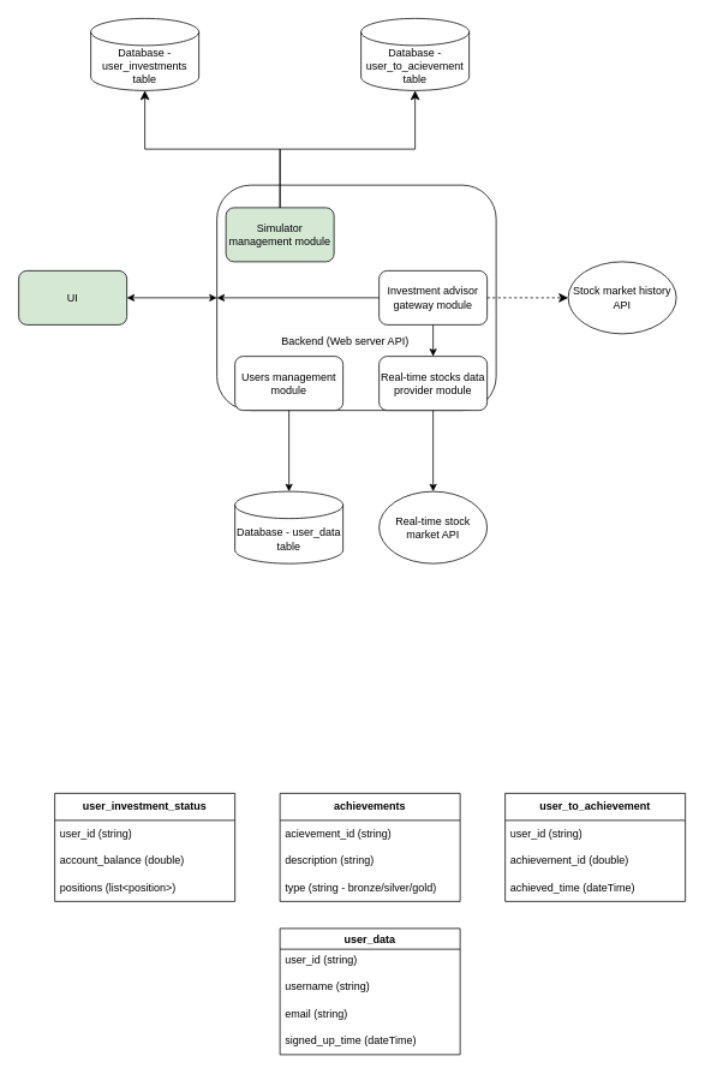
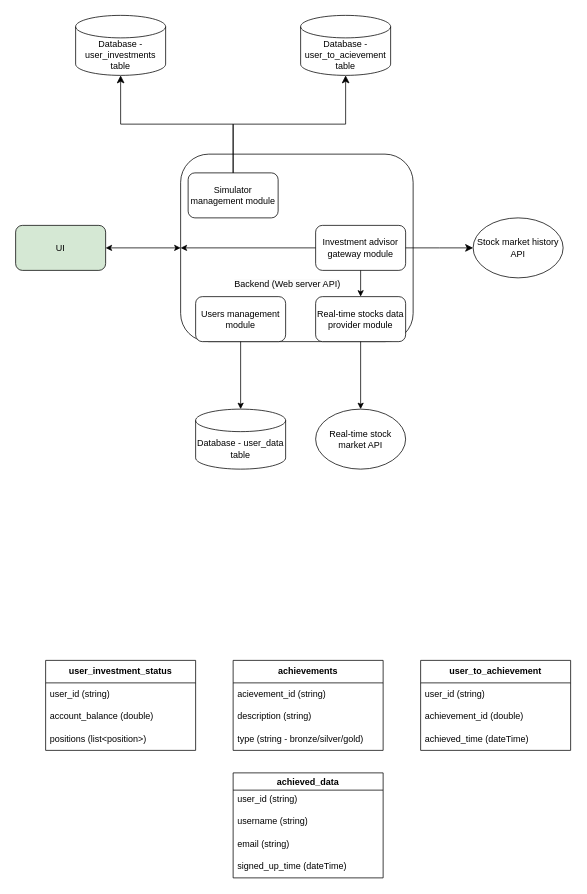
  <mxCell id="0" />
  <mxCell id="1" parent="0" />
  <mxCell id="2" value="UI" style="rounded=1;whiteSpace=wrap;html=1;fillColor=#d5e8d4;" parent="1" vertex="1"><mxGeometry y="300" width="120" height="60" as="geometry" x="20" /></mxCell>
  <mxCell id="3" value="" style="rounded=1;whiteSpace=wrap;html=1;" parent="1" vertex="1"><mxGeometry x="240" y="205" width="310" height="250" as="geometry" /></mxCell>
  <mxCell id="4" value="Users management module" style="rounded=1;whiteSpace=wrap;html=1;" parent="1" vertex="1"><mxGeometry x="260" y="395" width="120" height="60" as="geometry" /></mxCell>
  <mxCell id="5" value="Real-time stocks data provider module" style="rounded=1;whiteSpace=wrap;html=1;" parent="1" vertex="1"><mxGeometry x="420" y="395" width="120" height="60" as="geometry" /></mxCell>
- <mxCell id="6" value="Simulator management module" style="rounded=1;whiteSpace=wrap;html=1;fillColor=#d5e8d4;" parent="1" vertex="1"><mxGeometry x="250" y="230" width="120" height="60" as="geometry" /></mxCell>
+ <mxCell id="6" value="Simulator management module" style="rounded=1;whiteSpace=wrap;html=1;" parent="1" vertex="1"><mxGeometry x="250" y="230" width="120" height="60" as="geometry" /></mxCell>
  <mxCell id="7" value="Investment advisor gateway module" style="rounded=1;whiteSpace=wrap;html=1;" parent="1" vertex="1"><mxGeometry x="420" y="300" width="120" height="60" as="geometry" /></mxCell>
  <mxCell id="8" value="Database - user_data table" style="shape=cylinder3;whiteSpace=wrap;html=1;boundedLbl=1;backgroundOutline=1;size=15;" parent="1" vertex="1"><mxGeometry x="260" y="545" width="120" height="80" as="geometry" /></mxCell>
  <mxCell id="9" value="" style="endArrow=classic;html=1;rounded=0;entryX=0.5;entryY=0;entryDx=0;entryDy=0;entryPerimeter=0;exitX=0.5;exitY=1;exitDx=0;exitDy=0;" parent="1" source="4" target="8" edge="1"><mxGeometry width="50" height="50" relative="1" as="geometry"><mxPoint x="295" y="525" as="sourcePoint" /><mxPoint x="345" y="475" as="targetPoint" /></mxGeometry></mxCell>
  <mxCell id="10" value="" style="endArrow=classic;html=1;rounded=0;exitX=0.5;exitY=1;exitDx=0;exitDy=0;entryX=0.5;entryY=0;entryDx=0;entryDy=0;" parent="1" source="5" target="11" edge="1"><mxGeometry width="50" height="50" relative="1" as="geometry"><mxPoint x="530" y="525" as="sourcePoint" /><mxPoint x="480" y="545" as="targetPoint" /></mxGeometry></mxCell>
  <mxCell id="11" value="Real-time stock market API" style="ellipse;whiteSpace=wrap;html=1;" parent="1" vertex="1"><mxGeometry x="420" y="545" width="120" height="80" as="geometry" /></mxCell>
  <mxCell id="12" value="Database - user_investments table" style="shape=cylinder3;whiteSpace=wrap;html=1;boundedLbl=1;backgroundOutline=1;size=15;" parent="1" vertex="1"><mxGeometry x="100" y="20" width="120" height="80" as="geometry" /></mxCell>
  <mxCell id="13" value="Database - user_to_acievement table" style="shape=cylinder3;whiteSpace=wrap;html=1;boundedLbl=1;backgroundOutline=1;size=15;" parent="1" vertex="1"><mxGeometry x="400" y="20" width="120" height="80" as="geometry" /></mxCell>
  <mxCell id="14" value="" style="edgeStyle=elbowEdgeStyle;elbow=vertical;endArrow=classic;html=1;curved=0;rounded=0;endSize=8;startSize=8;entryX=0.5;entryY=1;entryDx=0;entryDy=0;entryPerimeter=0;exitX=0.5;exitY=0;exitDx=0;exitDy=0;" parent="1" source="6" target="12" edge="1"><mxGeometry width="50" height="50" relative="1" as="geometry"><mxPoint x="130" y="160" as="sourcePoint" /><mxPoint x="180" y="110" as="targetPoint" /></mxGeometry></mxCell>
  <mxCell id="15" value="" style="edgeStyle=elbowEdgeStyle;elbow=vertical;endArrow=classic;html=1;curved=0;rounded=0;endSize=8;startSize=8;entryX=0.5;entryY=1;entryDx=0;entryDy=0;entryPerimeter=0;" parent="1" target="13" edge="1"><mxGeometry width="50" height="50" relative="1" as="geometry"><mxPoint x="310" y="230" as="sourcePoint" /><mxPoint x="430" y="140" as="targetPoint" /></mxGeometry></mxCell>
  <mxCell id="16" value="" style="endArrow=classic;startArrow=classic;html=1;rounded=0;entryX=0;entryY=0.5;entryDx=0;entryDy=0;exitX=1;exitY=0.5;exitDx=0;exitDy=0;" parent="1" source="2" target="3" edge="1"><mxGeometry width="50" height="50" relative="1" as="geometry"><mxPoint x="170" y="370" as="sourcePoint" /><mxPoint x="220" y="320" as="targetPoint" /></mxGeometry></mxCell>
  <mxCell id="17" value="Stock market history API" style="ellipse;whiteSpace=wrap;html=1;" parent="1" vertex="1"><mxGeometry x="630" y="290" width="120" height="80" as="geometry" /></mxCell>
- <mxCell id="18" value="" style="edgeStyle=elbowEdgeStyle;elbow=horizontal;endArrow=classic;html=1;curved=0;rounded=0;endSize=8;startSize=8;entryX=0;entryY=0.5;entryDx=0;entryDy=0;exitX=1;exitY=0.5;exitDx=0;exitDy=0;dashed=1;" parent="1" source="7" target="17" edge="1"><mxGeometry width="50" height="50" relative="1" as="geometry"><mxPoint x="580" y="270" as="sourcePoint" /><mxPoint x="630" y="220" as="targetPoint" /></mxGeometry></mxCell>
+ <mxCell id="18" value="" style="edgeStyle=elbowEdgeStyle;elbow=horizontal;endArrow=classic;html=1;curved=0;rounded=0;endSize=8;startSize=8;entryX=0;entryY=0.5;entryDx=0;entryDy=0;exitX=1;exitY=0.5;exitDx=0;exitDy=0;" parent="1" source="7" target="17" edge="1"><mxGeometry width="50" height="50" relative="1" as="geometry"><mxPoint x="580" y="270" as="sourcePoint" /><mxPoint x="630" y="220" as="targetPoint" /></mxGeometry></mxCell>
  <mxCell id="19" value="&lt;span style=&quot;font-weight: 700;&quot;&gt;user_investment_status&lt;/span&gt;" style="swimlane;fontStyle=0;childLayout=stackLayout;horizontal=1;startSize=30;horizontalStack=0;resizeParent=1;resizeParentMax=0;resizeLast=0;collapsible=1;marginBottom=0;whiteSpace=wrap;html=1;" parent="1" vertex="1"><mxGeometry x="60" y="880" width="200" height="120" as="geometry" /></mxCell>
  <mxCell id="20" value="&lt;span style=&quot;text-wrap: nowrap;&quot;&gt;user_id (string)&lt;/span&gt;" style="text;strokeColor=none;fillColor=none;align=left;verticalAlign=middle;spacingLeft=4;spacingRight=4;overflow=hidden;points=[[0,0.5],[1,0.5]];portConstraint=eastwest;rotatable=0;whiteSpace=wrap;html=1;" parent="19" vertex="1"><mxGeometry y="30" width="200" height="30" as="geometry" /></mxCell>
  <mxCell id="21" value="&lt;span style=&quot;text-wrap: nowrap;&quot;&gt;account_balance (double)&lt;/span&gt;" style="text;strokeColor=none;fillColor=none;align=left;verticalAlign=middle;spacingLeft=4;spacingRight=4;overflow=hidden;points=[[0,0.5],[1,0.5]];portConstraint=eastwest;rotatable=0;whiteSpace=wrap;html=1;" parent="19" vertex="1"><mxGeometry y="60" width="200" height="30" as="geometry" /></mxCell>
  <mxCell id="22" value="&lt;span style=&quot;text-wrap: nowrap;&quot;&gt;positions (list&amp;lt;position&amp;gt;)&lt;/span&gt;" style="text;strokeColor=none;fillColor=none;align=left;verticalAlign=middle;spacingLeft=4;spacingRight=4;overflow=hidden;points=[[0,0.5],[1,0.5]];portConstraint=eastwest;rotatable=0;whiteSpace=wrap;html=1;" parent="19" vertex="1"><mxGeometry y="90" width="200" height="30" as="geometry" /></mxCell>
  <mxCell id="23" value="&lt;span style=&quot;font-weight: 700;&quot;&gt;achievements&lt;/span&gt;" style="swimlane;fontStyle=0;childLayout=stackLayout;horizontal=1;startSize=30;horizontalStack=0;resizeParent=1;resizeParentMax=0;resizeLast=0;collapsible=1;marginBottom=0;whiteSpace=wrap;html=1;" parent="1" vertex="1"><mxGeometry x="310" y="880" width="200" height="120" as="geometry" /></mxCell>
  <mxCell id="24" value="&lt;span style=&quot;text-wrap: nowrap;&quot;&gt;acievement_id (string)&lt;/span&gt;" style="text;strokeColor=none;fillColor=none;align=left;verticalAlign=middle;spacingLeft=4;spacingRight=4;overflow=hidden;points=[[0,0.5],[1,0.5]];portConstraint=eastwest;rotatable=0;whiteSpace=wrap;html=1;" parent="23" vertex="1"><mxGeometry y="30" width="200" height="30" as="geometry" /></mxCell>
  <mxCell id="25" value="&lt;span style=&quot;text-wrap: nowrap;&quot;&gt;description (string)&lt;/span&gt;" style="text;strokeColor=none;fillColor=none;align=left;verticalAlign=middle;spacingLeft=4;spacingRight=4;overflow=hidden;points=[[0,0.5],[1,0.5]];portConstraint=eastwest;rotatable=0;whiteSpace=wrap;html=1;" parent="23" vertex="1"><mxGeometry y="60" width="200" height="30" as="geometry" /></mxCell>
  <mxCell id="26" value="&lt;span style=&quot;text-wrap: nowrap;&quot;&gt;type (string - bronze/silver/gold)&lt;/span&gt;" style="text;strokeColor=none;fillColor=none;align=left;verticalAlign=middle;spacingLeft=4;spacingRight=4;overflow=hidden;points=[[0,0.5],[1,0.5]];portConstraint=eastwest;rotatable=0;whiteSpace=wrap;html=1;" parent="23" vertex="1"><mxGeometry y="90" width="200" height="30" as="geometry" /></mxCell>
  <mxCell id="27" value="&lt;span style=&quot;font-weight: 700;&quot;&gt;user_to_achievement&lt;/span&gt;" style="swimlane;fontStyle=0;childLayout=stackLayout;horizontal=1;startSize=30;horizontalStack=0;resizeParent=1;resizeParentMax=0;resizeLast=0;collapsible=1;marginBottom=0;whiteSpace=wrap;html=1;" parent="1" vertex="1"><mxGeometry x="560" y="880" width="200" height="120" as="geometry" /></mxCell>
  <mxCell id="28" value="&lt;span style=&quot;text-wrap: nowrap;&quot;&gt;user_id (string)&lt;/span&gt;" style="text;strokeColor=none;fillColor=none;align=left;verticalAlign=middle;spacingLeft=4;spacingRight=4;overflow=hidden;points=[[0,0.5],[1,0.5]];portConstraint=eastwest;rotatable=0;whiteSpace=wrap;html=1;" parent="27" vertex="1"><mxGeometry y="30" width="200" height="30" as="geometry" /></mxCell>
  <mxCell id="29" value="&lt;span style=&quot;text-wrap: nowrap;&quot;&gt;achievement_id (double)&lt;/span&gt;" style="text;strokeColor=none;fillColor=none;align=left;verticalAlign=middle;spacingLeft=4;spacingRight=4;overflow=hidden;points=[[0,0.5],[1,0.5]];portConstraint=eastwest;rotatable=0;whiteSpace=wrap;html=1;" parent="27" vertex="1"><mxGeometry y="60" width="200" height="30" as="geometry" /></mxCell>
  <mxCell id="30" value="&lt;span style=&quot;text-wrap: nowrap;&quot;&gt;achieved_time (dateTime)&lt;/span&gt;" style="text;strokeColor=none;fillColor=none;align=left;verticalAlign=middle;spacingLeft=4;spacingRight=4;overflow=hidden;points=[[0,0.5],[1,0.5]];portConstraint=eastwest;rotatable=0;whiteSpace=wrap;html=1;" parent="27" vertex="1"><mxGeometry y="90" width="200" height="30" as="geometry" /></mxCell>
- <mxCell id="31" value="user_data" style="swimlane;whiteSpace=wrap;html=1;" parent="1" vertex="1"><mxGeometry x="310" y="1030" width="200" height="140" as="geometry" /></mxCell>
+ <mxCell id="31" value="achieved_data" style="swimlane;whiteSpace=wrap;html=1;" parent="1" vertex="1"><mxGeometry x="310" y="1030" width="200" height="140" as="geometry" /></mxCell>
  <mxCell id="32" value="&lt;span style=&quot;text-wrap: nowrap;&quot;&gt;user_id (string)&lt;/span&gt;" style="text;strokeColor=none;fillColor=none;align=left;verticalAlign=middle;spacingLeft=4;spacingRight=4;overflow=hidden;points=[[0,0.5],[1,0.5]];portConstraint=eastwest;rotatable=0;whiteSpace=wrap;html=1;" parent="31" vertex="1"><mxGeometry y="20" width="200" height="30" as="geometry" /></mxCell>
  <mxCell id="33" value="&lt;span style=&quot;text-wrap: nowrap;&quot;&gt;username (string)&lt;/span&gt;" style="text;strokeColor=none;fillColor=none;align=left;verticalAlign=middle;spacingLeft=4;spacingRight=4;overflow=hidden;points=[[0,0.5],[1,0.5]];portConstraint=eastwest;rotatable=0;whiteSpace=wrap;html=1;" parent="31" vertex="1"><mxGeometry y="50" width="200" height="30" as="geometry" /></mxCell>
  <mxCell id="34" value="&lt;span style=&quot;text-wrap: nowrap;&quot;&gt;email (string)&lt;/span&gt;" style="text;strokeColor=none;fillColor=none;align=left;verticalAlign=middle;spacingLeft=4;spacingRight=4;overflow=hidden;points=[[0,0.5],[1,0.5]];portConstraint=eastwest;rotatable=0;whiteSpace=wrap;html=1;" parent="31" vertex="1"><mxGeometry y="80" width="200" height="30" as="geometry" /></mxCell>
  <mxCell id="35" value="&lt;span style=&quot;text-wrap: nowrap;&quot;&gt;signed_up_time (dateTime)&lt;/span&gt;" style="text;strokeColor=none;fillColor=none;align=left;verticalAlign=middle;spacingLeft=4;spacingRight=4;overflow=hidden;points=[[0,0.5],[1,0.5]];portConstraint=eastwest;rotatable=0;whiteSpace=wrap;html=1;" parent="31" vertex="1"><mxGeometry y="110" width="200" height="30" as="geometry" /></mxCell>
  <mxCell id="36" value="" style="endArrow=classic;html=1;rounded=0;entryX=0.5;entryY=0;entryDx=0;entryDy=0;exitX=0.5;exitY=1;exitDx=0;exitDy=0;" edge="1" parent="1" source="7" target="5"><mxGeometry width="50" height="50" relative="1" as="geometry"><mxPoint x="480" y="350" as="sourcePoint" /><mxPoint x="530" y="300" as="targetPoint" /></mxGeometry></mxCell>
  <mxCell id="37" value="&lt;span style=&quot;color: rgb(0, 0, 0); font-family: Helvetica; font-size: 12px; font-style: normal; font-variant-ligatures: normal; font-variant-caps: normal; font-weight: 400; letter-spacing: normal; orphans: 2; text-align: center; text-indent: 0px; text-transform: none; widows: 2; word-spacing: 0px; -webkit-text-stroke-width: 0px; white-space: normal; background-color: rgb(251, 251, 251); text-decoration-thickness: initial; text-decoration-style: initial; text-decoration-color: initial; display: inline !important; float: none;&quot;&gt;Backend (Web server API)&lt;/span&gt;" style="text;whiteSpace=wrap;html=1;" vertex="1" parent="1"><mxGeometry x="310" y="365" width="170" height="40" as="geometry" /></mxCell>
  <mxCell id="38" value="" style="endArrow=classic;html=1;rounded=0;exitX=0;exitY=0.5;exitDx=0;exitDy=0;entryX=0;entryY=0.5;entryDx=0;entryDy=0;" edge="1" parent="1" source="7" target="3"><mxGeometry width="50" height="50" relative="1" as="geometry"><mxPoint x="280" y="350" as="sourcePoint" /><mxPoint x="330" y="300" as="targetPoint" /></mxGeometry></mxCell>
